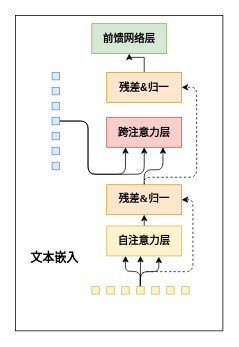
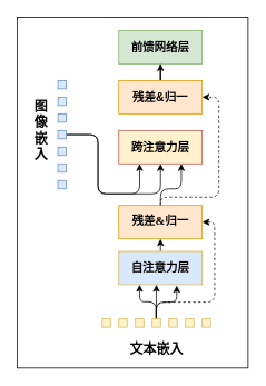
  <mxCell id="0" />
  <mxCell id="1" parent="0" />
  <mxCell id="2" value="" style="rounded=0;whiteSpace=wrap;html=1;labelBackgroundColor=default;" vertex="1" parent="1"><mxGeometry x="20" y="20" width="277" height="421" as="geometry" /></mxCell>
  <mxCell id="3" style="edgeStyle=orthogonalEdgeStyle;rounded=0;orthogonalLoop=1;jettySize=auto;html=1;exitX=0.5;exitY=0;exitDx=0;exitDy=0;entryX=0.5;entryY=1;entryDx=0;entryDy=0;" edge="1" parent="1" source="4" target="8"><mxGeometry relative="1" as="geometry" /></mxCell>
- <mxCell id="4" value="&lt;font style=&quot;font-size: 14px;&quot;&gt;&lt;b&gt;自注意力层&lt;/b&gt;&lt;/font&gt;" style="rounded=0;whiteSpace=wrap;html=1;fontFamily=微软雅黑;fontSize=14;fillColor=#fff2cc;strokeColor=#d6b656;" vertex="1" parent="1"><mxGeometry x="142" y="301" width="100" height="40" as="geometry" /></mxCell>
- <mxCell id="5" value="&lt;font style=&quot;font-size: 16px;&quot;&gt;&lt;b&gt;文本嵌入&lt;/b&gt;&lt;/font&gt;" style="text;html=1;align=center;verticalAlign=middle;resizable=0;points=[];autosize=1;strokeColor=none;fillColor=none;fontFamily=微软雅黑;" vertex="1" parent="1"><mxGeometry x="31" y="327" width="82" height="31" as="geometry" /></mxCell>
+ <mxCell id="4" value="&lt;font style=&quot;font-size: 14px;&quot;&gt;&lt;b&gt;自注意力层&lt;/b&gt;&lt;/font&gt;" style="rounded=0;whiteSpace=wrap;html=1;fontFamily=微软雅黑;fontSize=14;fillColor=#dae8fc;strokeColor=#d6b656;" vertex="1" parent="1"><mxGeometry x="142" y="301" width="100" height="40" as="geometry" /></mxCell>
+ <mxCell id="5" value="&lt;font style=&quot;font-size: 16px;&quot;&gt;&lt;b&gt;文本嵌入&lt;/b&gt;&lt;/font&gt;" style="text;html=1;align=center;verticalAlign=middle;resizable=0;points=[];autosize=1;strokeColor=none;fillColor=none;fontFamily=微软雅黑;" vertex="1" parent="1"><mxGeometry x="146" y="402" width="82" height="31" as="geometry" /></mxCell>
  <mxCell id="6" style="edgeStyle=orthogonalEdgeStyle;rounded=1;orthogonalLoop=1;jettySize=auto;html=1;exitX=0.5;exitY=0;exitDx=0;exitDy=0;entryX=0.75;entryY=1;entryDx=0;entryDy=0;" edge="1" parent="1" source="8" target="9"><mxGeometry relative="1" as="geometry"><Array as="points"><mxPoint x="192" y="226" /><mxPoint x="217" y="226" /></Array></mxGeometry></mxCell>
  <mxCell id="7" style="edgeStyle=orthogonalEdgeStyle;rounded=1;orthogonalLoop=1;jettySize=auto;html=1;entryX=1;entryY=0.5;entryDx=0;entryDy=0;dashed=1;" edge="1" parent="1" source="8" target="31"><mxGeometry relative="1" as="geometry"><Array as="points"><mxPoint x="192" y="236" /><mxPoint x="262" y="236" /><mxPoint x="262" y="116" /></Array></mxGeometry></mxCell>
  <mxCell id="8" value="&lt;font style=&quot;font-size: 14px;&quot;&gt;&lt;b&gt;残差&amp;amp;归一&lt;/b&gt;&lt;/font&gt;" style="rounded=0;whiteSpace=wrap;html=1;fontFamily=微软雅黑;fillColor=#ffe6cc;strokeColor=#d79b00;" vertex="1" parent="1"><mxGeometry x="142" y="246" width="100" height="40" as="geometry" /></mxCell>
- <mxCell id="9" value="&lt;span style=&quot;font-size: 14px;&quot;&gt;&lt;b&gt;跨注意力层&lt;/b&gt;&lt;/span&gt;" style="rounded=0;whiteSpace=wrap;html=1;fillColor=#f8cecc;strokeColor=#b85450;" vertex="1" parent="1"><mxGeometry x="142" y="156" width="100" height="40" as="geometry" /></mxCell>
+ <mxCell id="9" value="&lt;span style=&quot;font-size: 14px;&quot;&gt;&lt;b&gt;跨注意力层&lt;/b&gt;&lt;/span&gt;" style="rounded=0;whiteSpace=wrap;html=1;fillColor=#fff2cc;strokeColor=#b85450;" vertex="1" parent="1"><mxGeometry x="142" y="156" width="100" height="40" as="geometry" /></mxCell>
  <mxCell id="10" value="" style="rounded=0;whiteSpace=wrap;html=1;fillColor=#dae8fc;strokeColor=#6c8ebf;" vertex="1" parent="1"><mxGeometry x="69" y="96" width="10" height="10" as="geometry" /></mxCell>
  <mxCell id="11" value="" style="rounded=0;whiteSpace=wrap;html=1;fillColor=#fff2cc;strokeColor=#d6b656;" vertex="1" parent="1"><mxGeometry x="122" y="382" width="10" height="10" as="geometry" /></mxCell>
  <mxCell id="12" value="" style="rounded=0;whiteSpace=wrap;html=1;fillColor=#fff2cc;strokeColor=#d6b656;" vertex="1" parent="1"><mxGeometry x="142" y="382" width="10" height="10" as="geometry" /></mxCell>
  <mxCell id="13" value="" style="rounded=0;whiteSpace=wrap;html=1;fillColor=#fff2cc;strokeColor=#d6b656;" vertex="1" parent="1"><mxGeometry x="162" y="382" width="10" height="10" as="geometry" /></mxCell>
  <mxCell id="14" value="" style="edgeStyle=orthogonalEdgeStyle;rounded=1;orthogonalLoop=1;jettySize=auto;html=1;" edge="1" parent="1" source="18" target="4"><mxGeometry relative="1" as="geometry"><Array as="points"><mxPoint x="187" y="356" /><mxPoint x="187" y="356" /></Array></mxGeometry></mxCell>
  <mxCell id="15" style="edgeStyle=orthogonalEdgeStyle;rounded=1;orthogonalLoop=1;jettySize=auto;html=1;exitX=0.25;exitY=0;exitDx=0;exitDy=0;entryX=0.75;entryY=1;entryDx=0;entryDy=0;" edge="1" parent="1"><mxGeometry relative="1" as="geometry"><mxPoint x="186.5" y="382" as="sourcePoint" /><mxPoint x="211.5" y="342" as="targetPoint" /><Array as="points"><mxPoint x="187" y="362" /><mxPoint x="212" y="362" /></Array></mxGeometry></mxCell>
  <mxCell id="16" style="edgeStyle=orthogonalEdgeStyle;rounded=1;orthogonalLoop=1;jettySize=auto;html=1;exitX=0.5;exitY=0;exitDx=0;exitDy=0;entryX=0.25;entryY=1;entryDx=0;entryDy=0;" edge="1" parent="1" source="18" target="4"><mxGeometry relative="1" as="geometry" /></mxCell>
  <mxCell id="17" style="edgeStyle=orthogonalEdgeStyle;orthogonalLoop=1;jettySize=auto;html=1;entryX=1;entryY=0.5;entryDx=0;entryDy=0;rounded=1;dashed=1;" edge="1" parent="1" source="18" target="8"><mxGeometry relative="1" as="geometry"><Array as="points"><mxPoint x="187" y="362" /><mxPoint x="257" y="362" /><mxPoint x="257" y="266" /></Array></mxGeometry></mxCell>
  <mxCell id="18" value="" style="rounded=0;whiteSpace=wrap;html=1;fillColor=#fff2cc;strokeColor=#d6b656;" vertex="1" parent="1"><mxGeometry x="182" y="382" width="10" height="10" as="geometry" /></mxCell>
  <mxCell id="19" value="" style="rounded=0;whiteSpace=wrap;html=1;fillColor=#fff2cc;strokeColor=#d6b656;" vertex="1" parent="1"><mxGeometry x="202" y="382" width="10" height="10" as="geometry" /></mxCell>
  <mxCell id="20" value="" style="rounded=0;whiteSpace=wrap;html=1;fillColor=#fff2cc;strokeColor=#d6b656;" vertex="1" parent="1"><mxGeometry x="222" y="382" width="10" height="10" as="geometry" /></mxCell>
  <mxCell id="21" value="" style="rounded=0;whiteSpace=wrap;html=1;fillColor=#fff2cc;strokeColor=#d6b656;" vertex="1" parent="1"><mxGeometry x="242" y="382" width="10" height="10" as="geometry" /></mxCell>
  <mxCell id="22" value="" style="rounded=0;whiteSpace=wrap;html=1;fillColor=#dae8fc;strokeColor=#6c8ebf;" vertex="1" parent="1"><mxGeometry x="69" y="116" width="10" height="10" as="geometry" /></mxCell>
  <mxCell id="23" value="" style="rounded=0;whiteSpace=wrap;html=1;fillColor=#dae8fc;strokeColor=#6c8ebf;" vertex="1" parent="1"><mxGeometry x="69" y="136" width="10" height="10" as="geometry" /></mxCell>
  <mxCell id="24" style="edgeStyle=orthogonalEdgeStyle;rounded=1;orthogonalLoop=1;jettySize=auto;html=1;entryX=0.25;entryY=1;entryDx=0;entryDy=0;" edge="1" parent="1" source="26" target="9"><mxGeometry relative="1" as="geometry"><Array as="points"><mxPoint x="117" y="161" /><mxPoint x="117" y="232" /><mxPoint x="167" y="232" /></Array></mxGeometry></mxCell>
  <mxCell id="25" style="edgeStyle=orthogonalEdgeStyle;rounded=1;orthogonalLoop=1;jettySize=auto;html=1;entryX=0.5;entryY=1;entryDx=0;entryDy=0;" edge="1" parent="1"><mxGeometry relative="1" as="geometry"><mxPoint x="77" y="161" as="sourcePoint" /><mxPoint x="192" y="196" as="targetPoint" /><Array as="points"><mxPoint x="117" y="161" /><mxPoint x="117" y="232" /><mxPoint x="192" y="232" /></Array></mxGeometry></mxCell>
  <mxCell id="26" value="" style="rounded=0;whiteSpace=wrap;html=1;fillColor=#dae8fc;strokeColor=#6c8ebf;" vertex="1" parent="1"><mxGeometry x="69" y="156" width="10" height="10" as="geometry" /></mxCell>
  <mxCell id="27" value="" style="rounded=0;whiteSpace=wrap;html=1;fillColor=#dae8fc;strokeColor=#6c8ebf;" vertex="1" parent="1"><mxGeometry x="69" y="176" width="10" height="10" as="geometry" /></mxCell>
  <mxCell id="28" value="" style="rounded=0;whiteSpace=wrap;html=1;fillColor=#dae8fc;strokeColor=#6c8ebf;" vertex="1" parent="1"><mxGeometry x="69" y="196" width="10" height="10" as="geometry" /></mxCell>
  <mxCell id="29" value="" style="rounded=0;whiteSpace=wrap;html=1;fillColor=#dae8fc;strokeColor=#6c8ebf;" vertex="1" parent="1"><mxGeometry x="69" y="216" width="10" height="10" as="geometry" /></mxCell>
  <mxCell id="30" value="" style="edgeStyle=orthogonalEdgeStyle;rounded=0;orthogonalLoop=1;jettySize=auto;html=1;" edge="1" parent="1" source="31" target="32"><mxGeometry relative="1" as="geometry" /></mxCell>
  <mxCell id="31" value="&lt;font style=&quot;font-size: 14px;&quot;&gt;&lt;b&gt;残差&amp;amp;归一&lt;/b&gt;&lt;/font&gt;" style="rounded=0;whiteSpace=wrap;html=1;fillColor=#ffe6cc;strokeColor=#d79b00;" vertex="1" parent="1"><mxGeometry x="142" y="96" width="100" height="40" as="geometry" /></mxCell>
- <mxCell id="32" value="&lt;font style=&quot;font-size: 14px;&quot;&gt;&lt;b&gt;前馈网络层&lt;/b&gt;&lt;/font&gt;" style="rounded=0;whiteSpace=wrap;html=1;fillColor=#d5e8d4;strokeColor=#82b366;" vertex="1" parent="1"><mxGeometry x="122" y="31" width="100" height="40" as="geometry" /></mxCell>
+ <mxCell id="32" value="&lt;font style=&quot;font-size: 14px;&quot;&gt;&lt;b&gt;前馈网络层&lt;/b&gt;&lt;/font&gt;" style="rounded=0;whiteSpace=wrap;html=1;fillColor=#d5e8d4;strokeColor=#82b366;" vertex="1" parent="1"><mxGeometry x="142" y="36" width="100" height="40" as="geometry" /></mxCell>
+ <mxCell id="33" value="&lt;b&gt;图像嵌入&lt;/b&gt;" style="text;html=1;strokeColor=none;fillColor=none;align=center;verticalAlign=middle;whiteSpace=wrap;rounded=0;fontSize=16;" vertex="1" parent="1"><mxGeometry x="39" y="126" width="20" height="60" as="geometry" /></mxCell>
